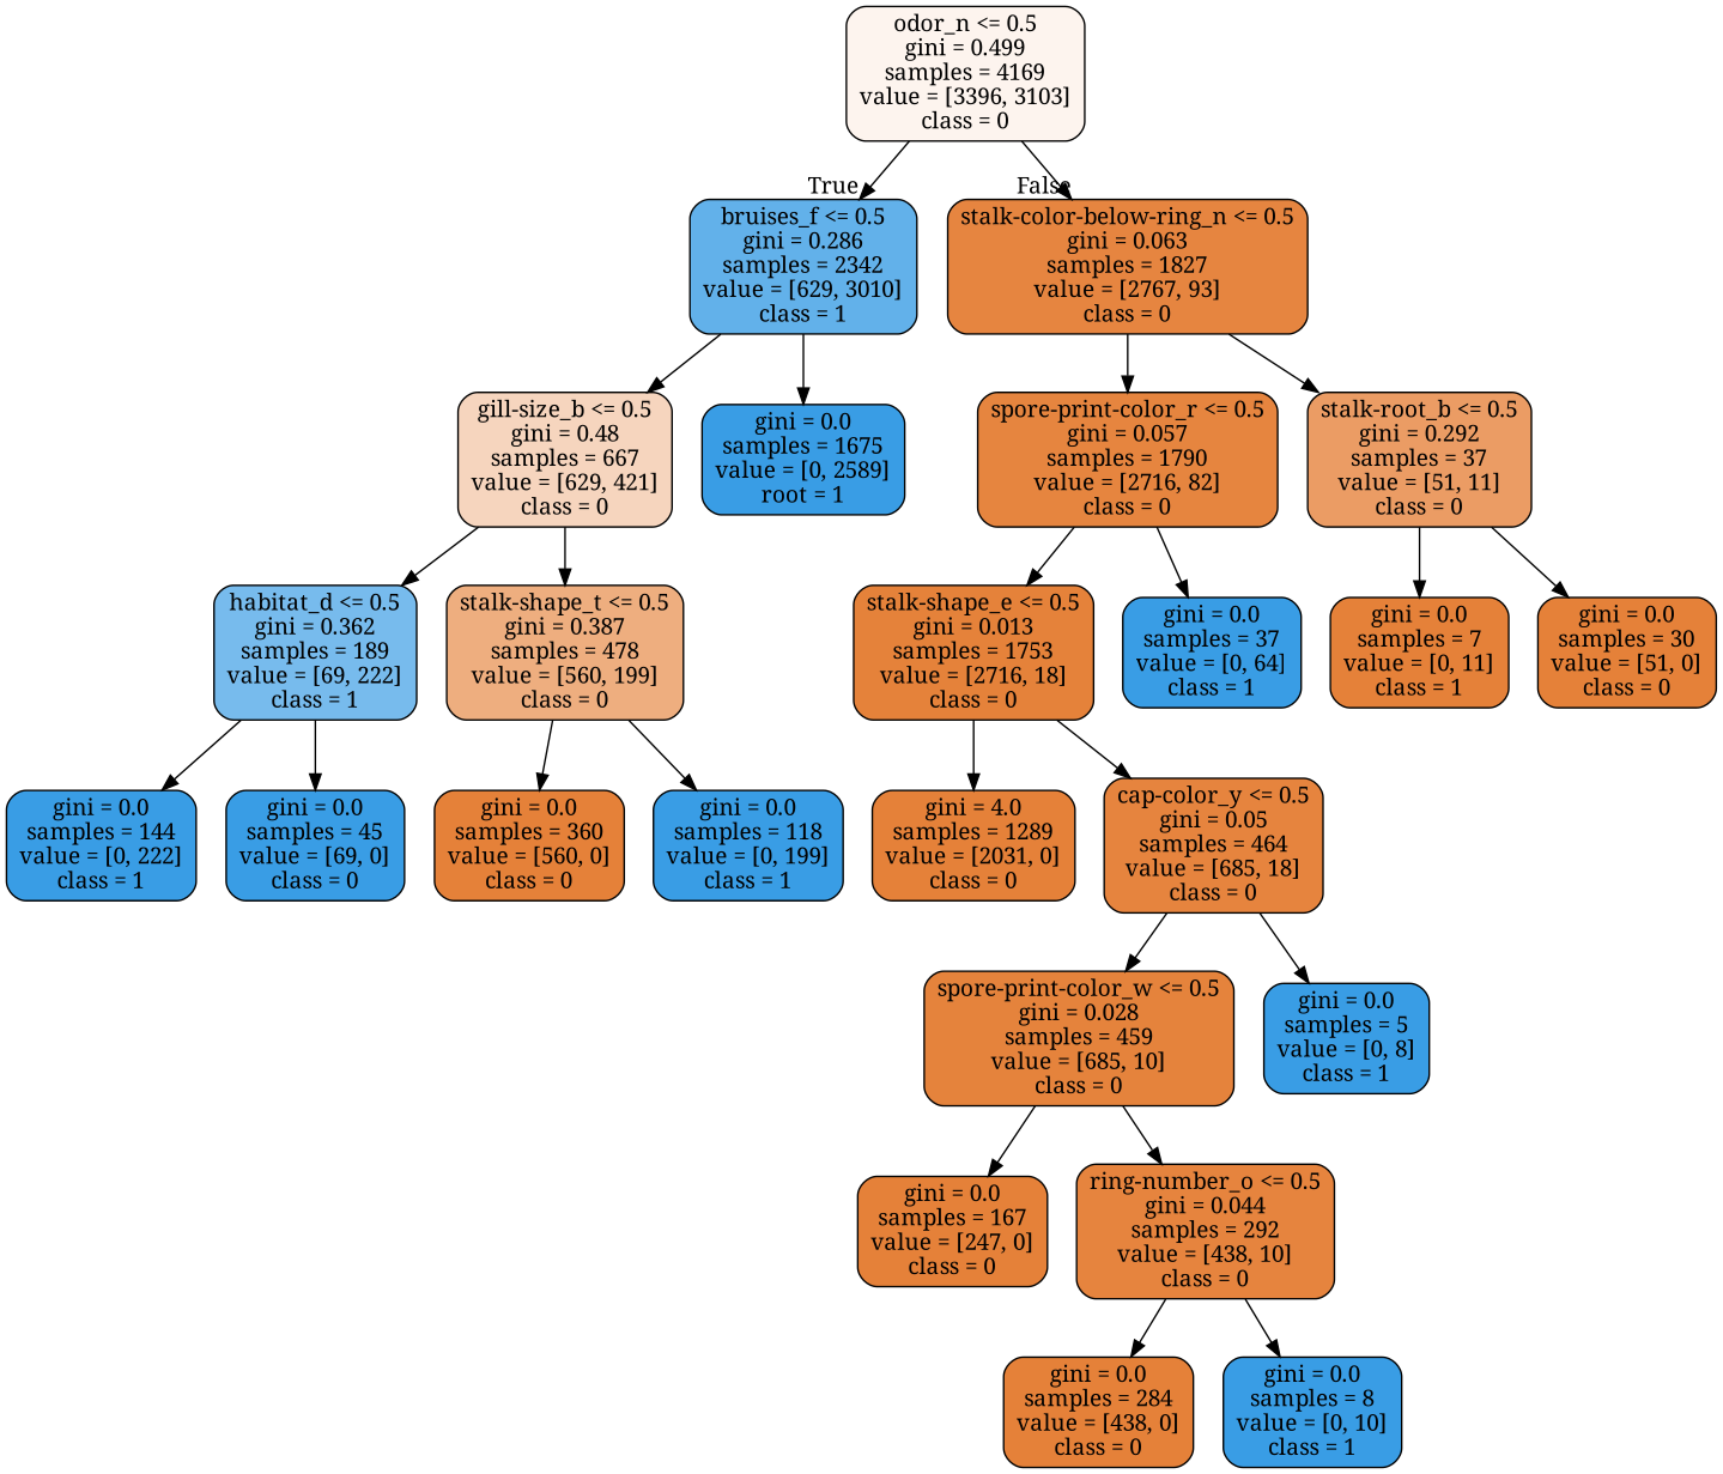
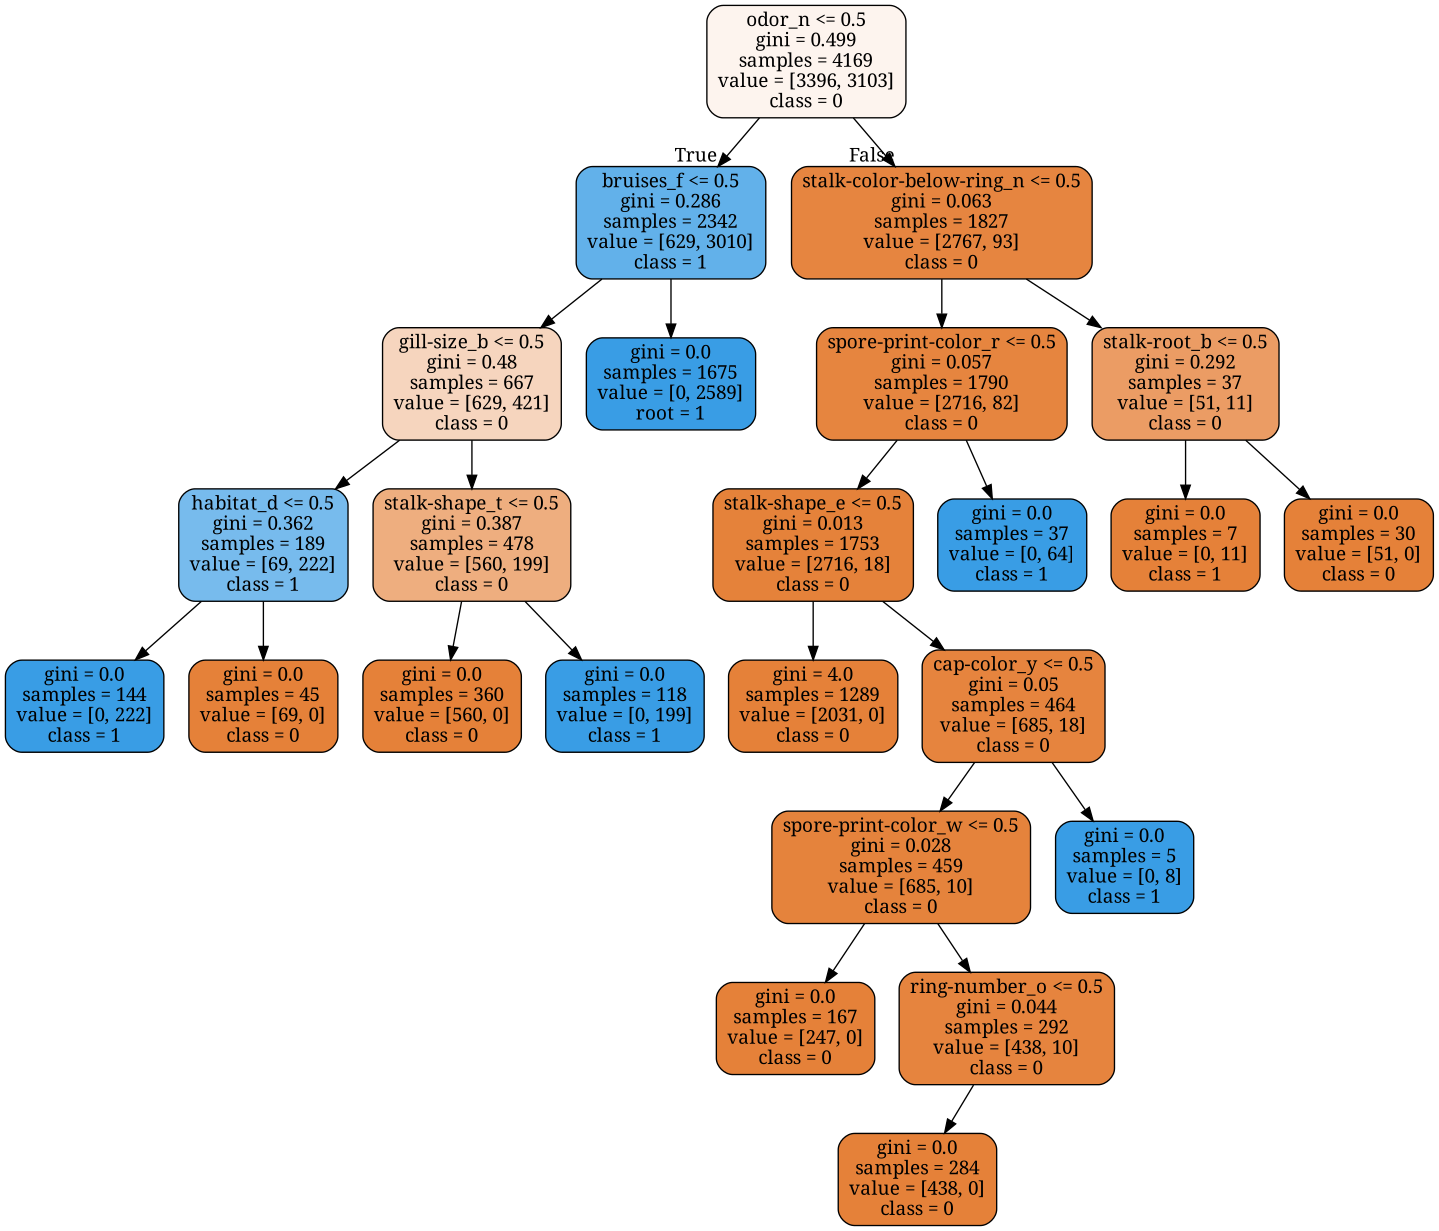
  digraph {
    fontname="Noto Serif"
    node [color=black fillcolor="#e58139" fontname="Noto Serif" shape=box style="filled, rounded"]
    edge [fontname="Noto Serif"]
    n1 [fillcolor="#fdf4ee" label="odor_n <= 0.5\ngini = 0.499\nsamples = 4169\nvalue = [3396, 3103]\nclass = 0"]
    n2 [fillcolor="#62b1ea" label="bruises_f <= 0.5\ngini = 0.286\nsamples = 2342\nvalue = [629, 3010]\nclass = 1"]
    n3 [fillcolor="#e68540" label="stalk-color-below-ring_n <= 0.5\ngini = 0.063\nsamples = 1827\nvalue = [2767, 93]\nclass = 0"]
    n4 [fillcolor="#f6d5be" label="gill-size_b <= 0.5\ngini = 0.48\nsamples = 667\nvalue = [629, 421]\nclass = 0"]
    n5 [fillcolor="#399de5" label="gini = 0.0\nsamples = 1675\nvalue = [0, 2589]\nroot = 1"]
    n6 [fillcolor="#e6853f" label="spore-print-color_r <= 0.5\ngini = 0.057\nsamples = 1790\nvalue = [2716, 82]\nclass = 0"]
    n7 [fillcolor="#eb9c64" label="stalk-root_b <= 0.5\ngini = 0.292\nsamples = 37\nvalue = [51, 11]\nclass = 0"]
    n8 [fillcolor="#77bbed" label="habitat_d <= 0.5\ngini = 0.362\nsamples = 189\nvalue = [69, 222]\nclass = 1"]
    n9 [fillcolor="#eeae7f" label="stalk-shape_t <= 0.5\ngini = 0.387\nsamples = 478\nvalue = [560, 199]\nclass = 0"]
    n10 [fillcolor="#399de5" label="gini = 0.0\nsamples = 144\nvalue = [0, 222]\nclass = 1"]
-   n11 [fillcolor="#399de5" label="gini = 0.0\nsamples = 45\nvalue = [69, 0]\nclass = 0"]
+   n11 [label="gini = 0.0\nsamples = 45\nvalue = [69, 0]\nclass = 0"]
    n12 [label="gini = 0.0\nsamples = 360\nvalue = [560, 0]\nclass = 0"]
    n13 [fillcolor="#399de5" label="gini = 0.0\nsamples = 118\nvalue = [0, 199]\nclass = 1"]
    n14 [fillcolor="#e5823a" label="stalk-shape_e <= 0.5\ngini = 0.013\nsamples = 1753\nvalue = [2716, 18]\nclass = 0"]
    n15 [fillcolor="#399de5" label="gini = 0.0\nsamples = 37\nvalue = [0, 64]\nclass = 1"]
    n16 [label="gini = 0.0\nsamples = 7\nvalue = [0, 11]\nclass = 1"]
    n17 [label="gini = 0.0\nsamples = 30\nvalue = [51, 0]\nclass = 0"]
    n18 [label="gini = 4.0\nsamples = 1289\nvalue = [2031, 0]\nclass = 0"]
    n19 [fillcolor="#e6843e" label="cap-color_y <= 0.5\ngini = 0.05\nsamples = 464\nvalue = [685, 18]\nclass = 0"]
    n20 [fillcolor="#e5833c" label="spore-print-color_w <= 0.5\ngini = 0.028\nsamples = 459\nvalue = [685, 10]\nclass = 0"]
    n21 [fillcolor="#399de5" label="gini = 0.0\nsamples = 5\nvalue = [0, 8]\nclass = 1"]
    n22 [label="gini = 0.0\nsamples = 167\nvalue = [247, 0]\nclass = 0"]
    n23 [fillcolor="#e6843e" label="ring-number_o <= 0.5\ngini = 0.044\nsamples = 292\nvalue = [438, 10]\nclass = 0"]
    n24 [label="gini = 0.0\nsamples = 284\nvalue = [438, 0]\nclass = 0"]
-   n25 [fillcolor="#399de5" label="gini = 0.0\nsamples = 8\nvalue = [0, 10]\nclass = 1"]
    n1 -> n2 [headlabel=True labelangle=45 labeldistance=2.5]
    n1 -> n3 [headlabel=False labelangle=-45 labeldistance=2.5]
    n2 -> n4
    n2 -> n5
    n3 -> n6
    n3 -> n7
    n4 -> n8
    n4 -> n9
    n6 -> n14
    n6 -> n15
    n7 -> n16
    n7 -> n17
    n8 -> n10
    n8 -> n11
    n9 -> n12
    n9 -> n13
    n14 -> n18
    n14 -> n19
    n19 -> n20
    n19 -> n21
    n20 -> n22
    n20 -> n23
    n23 -> n24
-   n23 -> n25
  }
